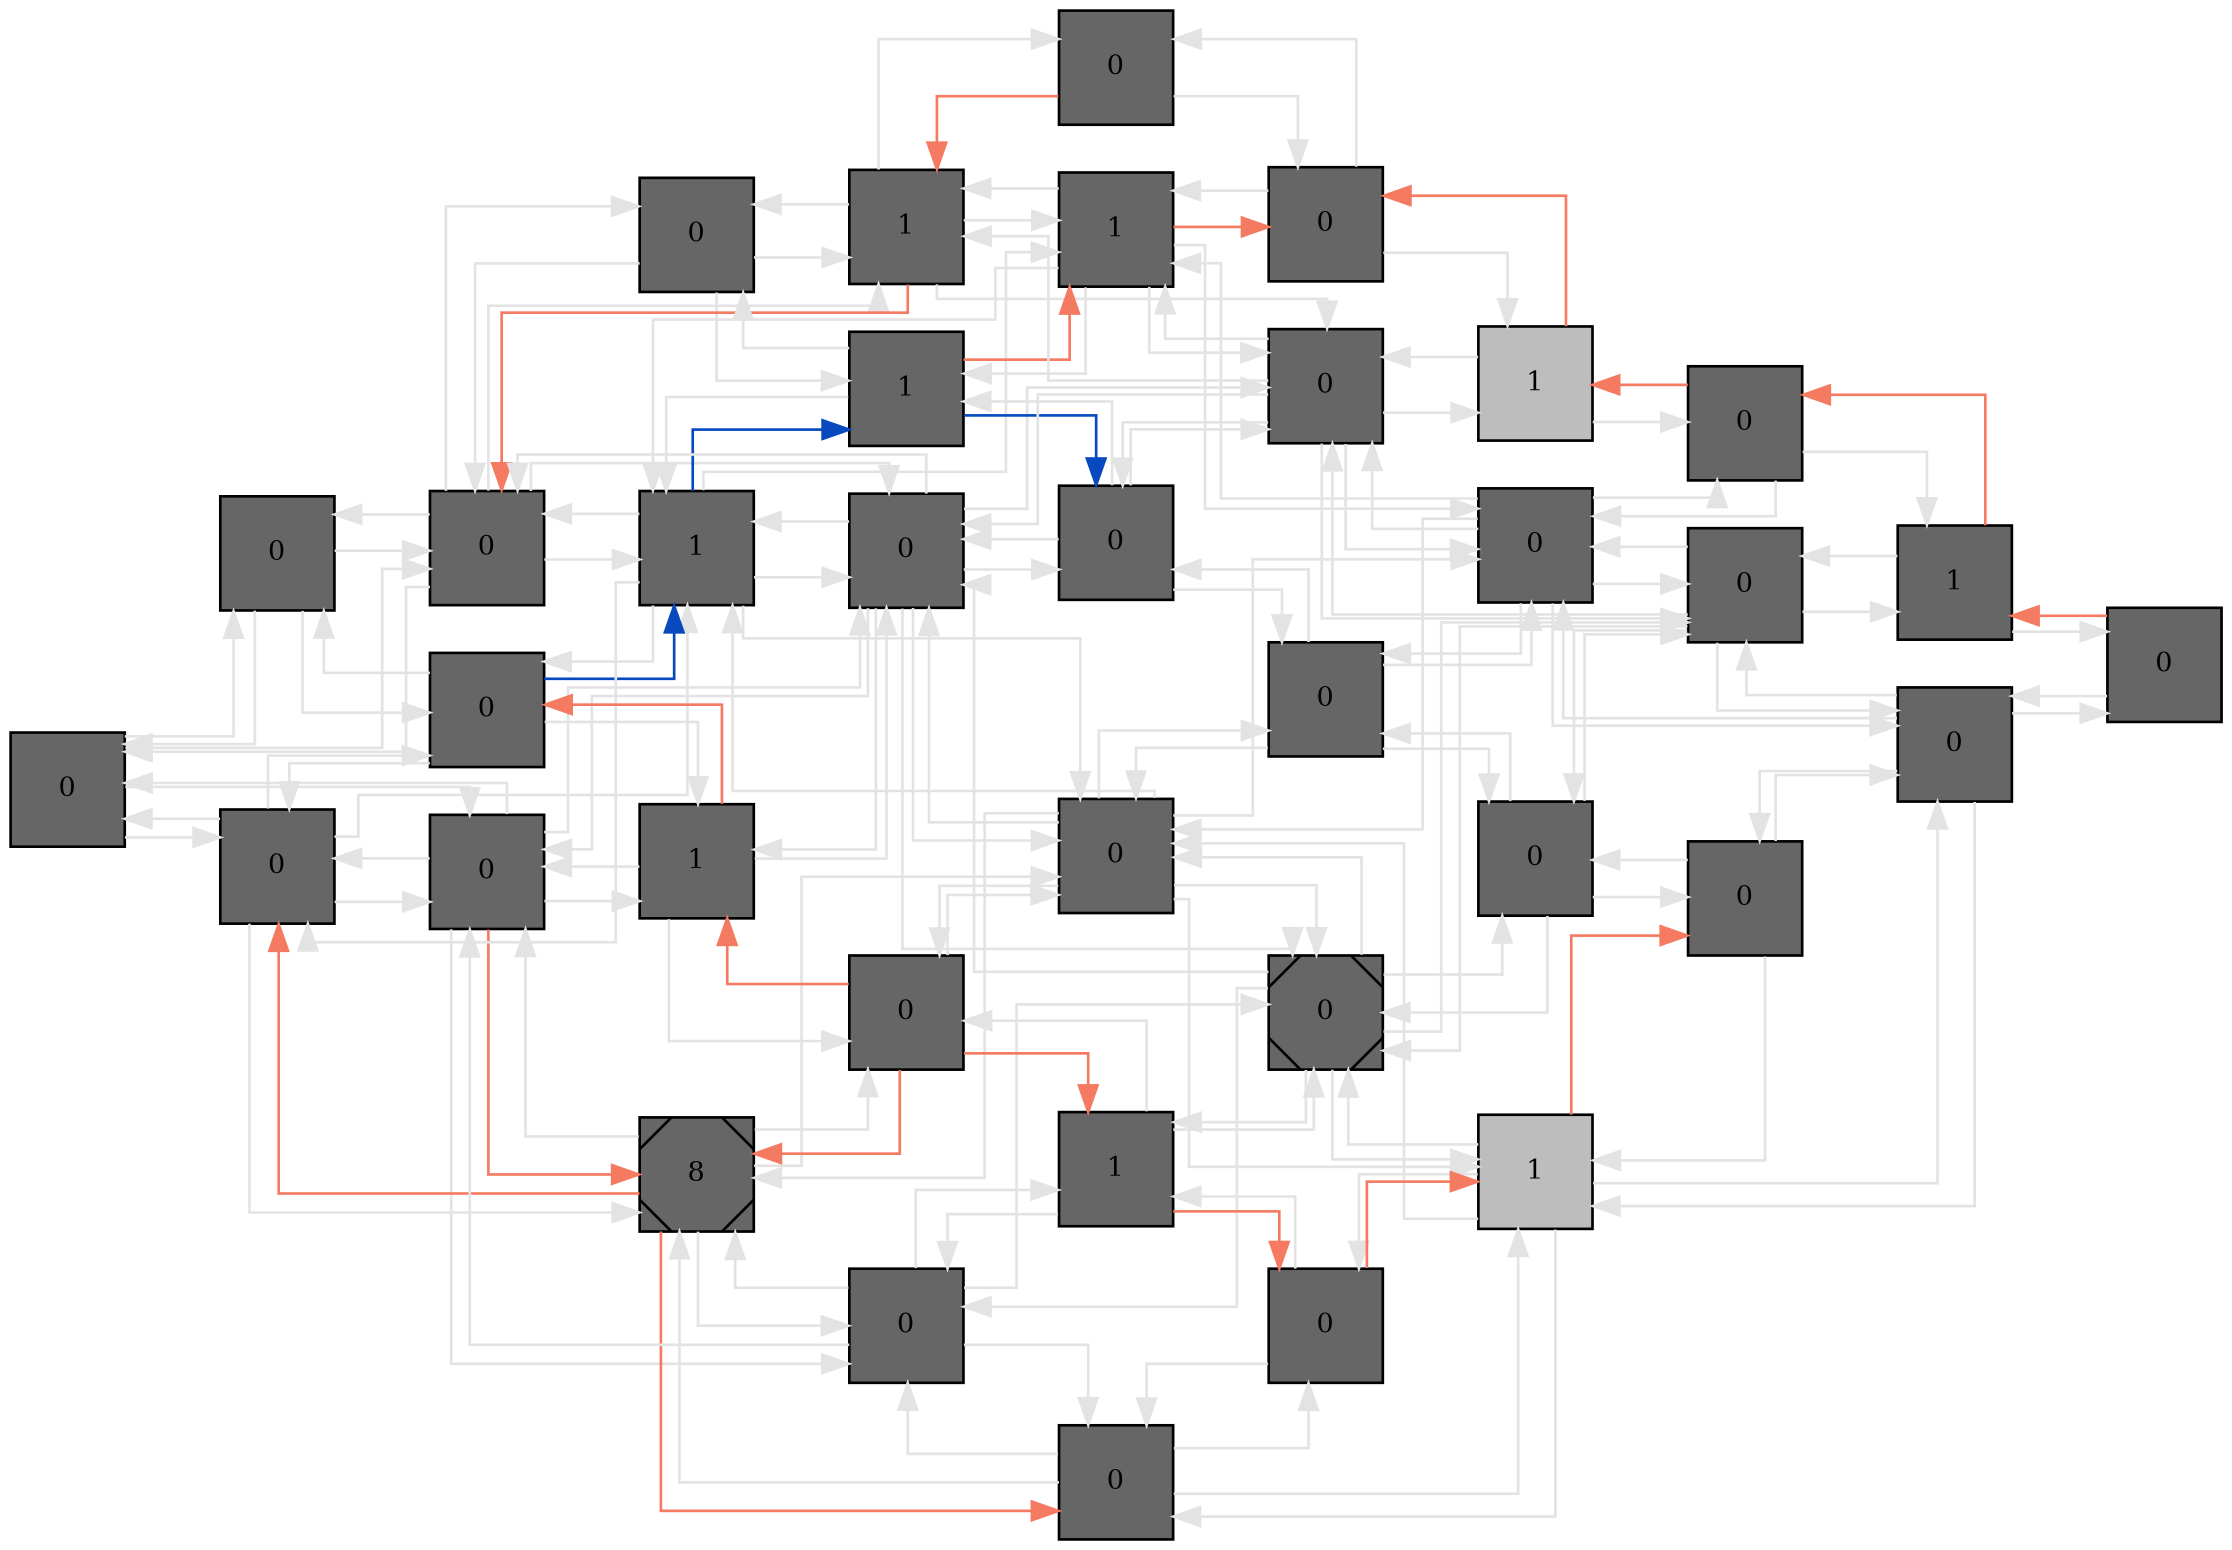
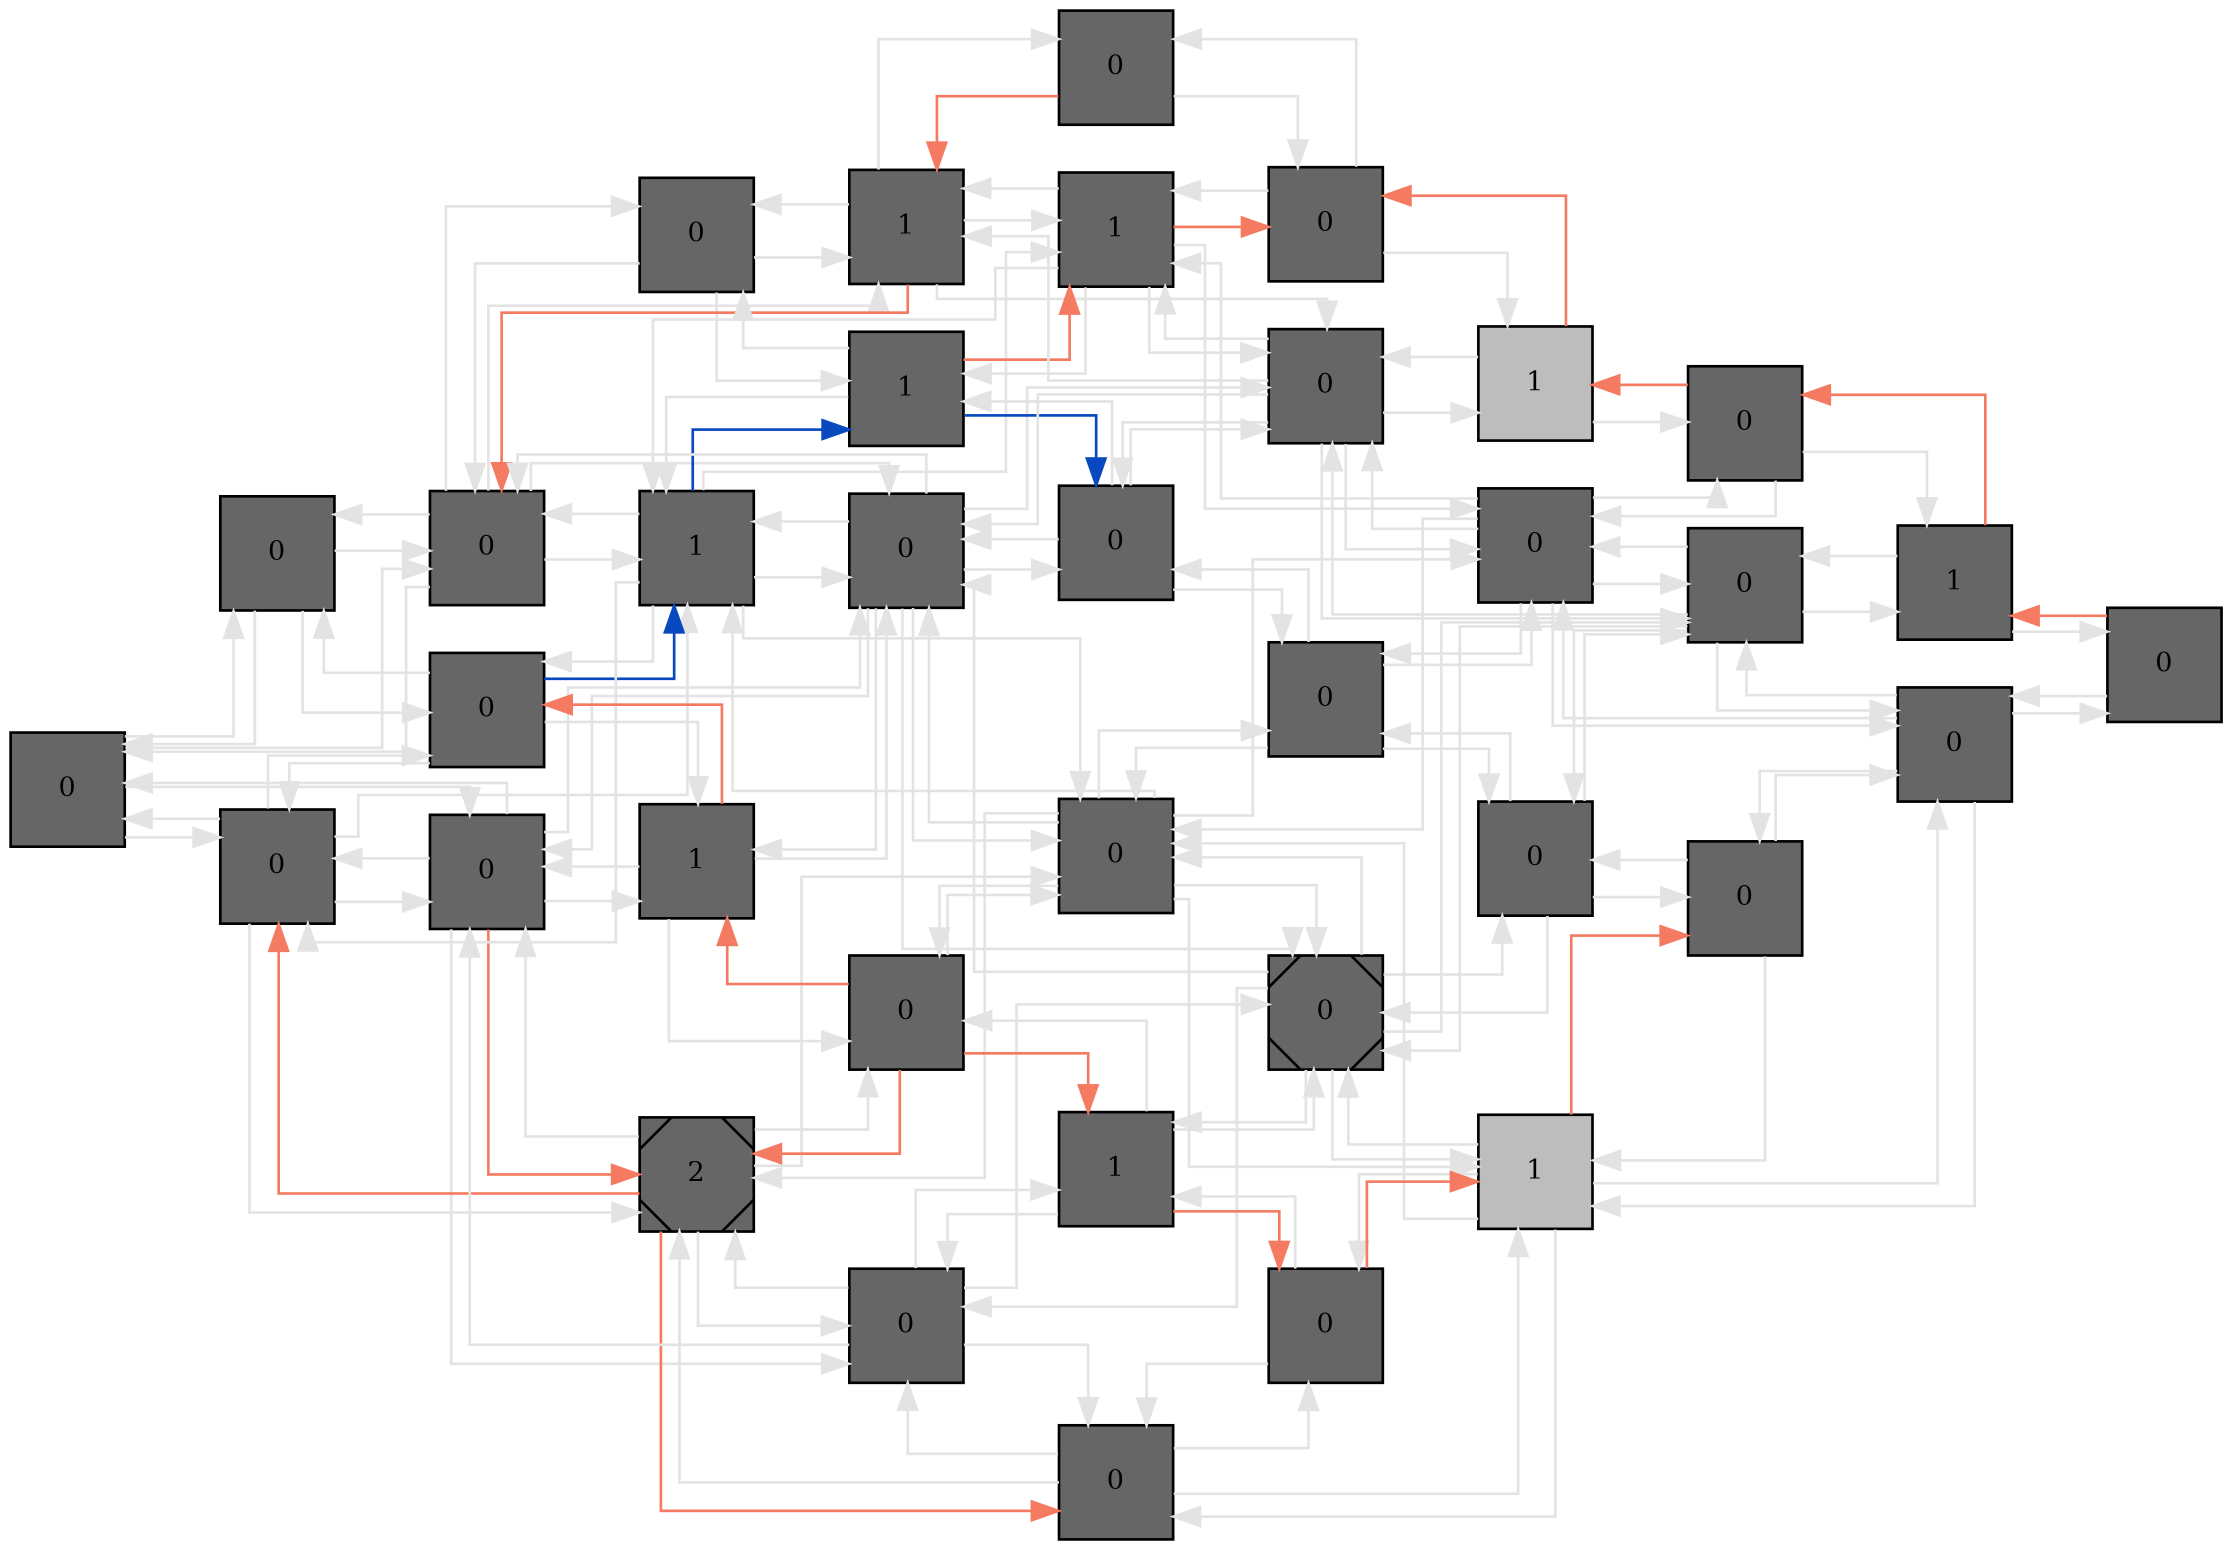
  digraph {
    rank=same
    rankdir=LR
    splines=ortho
    node [fillcolor="#666666" fixedsize=false fontsize=10 shape=square style=filled]
    edge [color=grey89 constraint=false style="penwidth(0.1)" weight=1]
    n1 [label=0 width=0.6]
    n2 [label=0 width=0.6]
    n3 [label=0 width=0.6]
    n4 [label=0 width=0.6]
    n5 [label=0 width=0.6]
    n6 [label=0 width=0.6]
    n7 [label=0 width=0.6]
    n8 [label=1 width=0.6]
    n9 [label=1 width=0.6]
    n10 [label=0 width=0.6]
    n11 [label=1 width=0.6]
    n12 [label=0 width=0.6]
    n13 [label=1 width=0.6]
    n14 [label=0 width=0.6]
    n15 [label=0 width=0.6]
-   n16 [label=8 shape=Msquare width=0.6]
+   n16 [label=2 shape=Msquare width=0.6]
    n17 [label=1 width=0.6]
    n18 [label=0 width=0.6]
    n19 [label=0 width=0.6]
    n20 [label=0 width=0.6]
    n21 [fillcolor="#bdbdbd" label=1 width=0.6]
    n22 [label=0 width=0.6]
    n23 [label=0 width=0.6]
    n24 [label=0 shape=Msquare width=0.6]
    n25 [label=0 width=0.6]
    n26 [label=0 width=0.6]
    n27 [label=0 width=0.6]
    n28 [label=0 width=0.6]
    n29 [label=1 width=0.6]
    n30 [fillcolor="#bdbdbd" label=1 width=0.6]
    n31 [label=0 width=0.6]
    n32 [label=0 width=0.6]
    n33 [label=1 width=0.6]
    n34 [label=0 width=0.6]
    n35 [label=0 width=0.6]
    n36 [label=0 width=0.6]
    n1 -> n2
    n1 -> n2 [constraint=true style=invis color="" weight=""]
    n1 -> n3
    n1 -> n4
    n1 -> n4 [constraint=true style=invis color="" weight=""]
    n1 -> n5
    n2 -> n1
    n2 -> n3
    n2 -> n3 [constraint=true style=invis color="" weight=""]
    n2 -> n6
    n2 -> n6 [constraint=true style=invis color="" weight=""]
    n3 -> n1
    n3 -> n2
    n3 -> n7
    n3 -> n7 [constraint=true style=invis color="" weight=""]
    n3 -> n8
    n3 -> n9
    n3 -> n9 [constraint=true style=invis color="" weight=""]
    n3 -> n10
    n4 -> n1
    n4 -> n5
    n4 -> n5 [constraint=true style=invis color="" weight=""]
    n4 -> n6
    n4 -> n6 [constraint=true style=invis color="" weight=""]
    n4 -> n9
    n4 -> n16
    n5 -> n1
    n5 -> n4
    n5 -> n10
    n5 -> n16 [color="#F57A62"]
    n5 -> n16 [constraint=true style=invis color="" weight=""]
    n5 -> n17
    n5 -> n17 [constraint=true style=invis color="" weight=""]
    n5 -> n22
    n6 -> n2
    n6 -> n4
    n6 -> n9 [color="#0849C0"]
    n6 -> n9 [constraint=true style=invis color="" weight=""]
    n6 -> n17
    n6 -> n17 [constraint=true style=invis color="" weight=""]
    n7 -> n3
    n7 -> n8
    n7 -> n8 [constraint=true style=invis color="" weight=""]
    n7 -> n11
    n7 -> n11 [constraint=true style=invis color="" weight=""]
    n8 -> n3 [color="#F57A62"]
    n8 -> n7
    n8 -> n12
    n8 -> n12 [constraint=true style=invis color="" weight=""]
    n8 -> n13
    n8 -> n13 [constraint=true style=invis color="" weight=""]
    n8 -> n14
    n9 -> n3
    n9 -> n4
    n9 -> n6
    n9 -> n10
    n9 -> n10 [constraint=true style=invis color="" weight=""]
    n9 -> n11 [color="#0849C0"]
    n9 -> n11 [constraint=true style=invis color="" weight=""]
    n9 -> n13
    n9 -> n18
    n10 -> n3
    n10 -> n5
    n10 -> n9
    n10 -> n14
    n10 -> n17
    n10 -> n18
    n10 -> n18 [constraint=true style=invis color="" weight=""]
    n10 -> n19
    n10 -> n19 [constraint=true style=invis color="" weight=""]
    n10 -> n24
    n11 -> n7
    n11 -> n9
    n11 -> n13 [color="#F57A62"]
    n11 -> n13 [constraint=true style=invis color="" weight=""]
    n11 -> n19 [color="#0849C0"]
    n11 -> n19 [constraint=true style=invis color="" weight=""]
    n12 -> n8 [color="#F57A62"]
    n12 -> n15
    n12 -> n15 [constraint=true style=invis color="" weight=""]
    n13 -> n8
    n13 -> n9
    n13 -> n11
    n13 -> n14
    n13 -> n14 [constraint=true style=invis color="" weight=""]
    n13 -> n15 [color="#F57A62"]
    n13 -> n15 [constraint=true style=invis color="" weight=""]
    n13 -> n20
    n14 -> n8
    n14 -> n10
    n14 -> n13
    n14 -> n19
    n14 -> n20
    n14 -> n20 [constraint=true style=invis color="" weight=""]
    n14 -> n21
    n14 -> n21 [constraint=true style=invis color="" weight=""]
    n14 -> n26
    n15 -> n12
    n15 -> n13
    n15 -> n21
    n15 -> n21 [constraint=true style=invis color="" weight=""]
    n16 -> n4 [color="#F57A62"]
    n16 -> n5
    n16 -> n18
    n16 -> n22
    n16 -> n22 [constraint=true style=invis color="" weight=""]
    n16 -> n23
    n16 -> n23 [constraint=true style=invis color="" weight=""]
    n16 -> n28 [color="#F57A62"]
    n17 -> n5
    n17 -> n6 [color="#F57A62"]
    n17 -> n10
    n17 -> n10 [constraint=true style=invis color="" weight=""]
    n17 -> n23
    n17 -> n23 [constraint=true style=invis color="" weight=""]
    n18 -> n9
    n18 -> n10
    n18 -> n16
    n18 -> n20
    n18 -> n23
    n18 -> n24
    n18 -> n24 [constraint=true style=invis color="" weight=""]
    n18 -> n25
    n18 -> n25 [constraint=true style=invis color="" weight=""]
    n18 -> n30
    n19 -> n10
    n19 -> n11
    n19 -> n14
    n19 -> n14 [constraint=true style=invis color="" weight=""]
    n19 -> n25
    n19 -> n25 [constraint=true style=invis color="" weight=""]
    n20 -> n13
    n20 -> n14
    n20 -> n18
    n20 -> n25
    n20 -> n26
    n20 -> n26 [constraint=true style=invis color="" weight=""]
    n20 -> n27
    n20 -> n27 [constraint=true style=invis color="" weight=""]
    n20 -> n32
    n21 -> n14
    n21 -> n15 [color="#F57A62"]
    n21 -> n27
    n21 -> n27 [constraint=true style=invis color="" weight=""]
    n22 -> n5
    n22 -> n16
    n22 -> n24
    n22 -> n28
    n22 -> n28 [constraint=true style=invis color="" weight=""]
    n22 -> n29
    n22 -> n29 [constraint=true style=invis color="" weight=""]
    n23 -> n16 [color="#F57A62"]
    n23 -> n17 [color="#F57A62"]
    n23 -> n18
    n23 -> n18 [constraint=true style=invis color="" weight=""]
    n23 -> n29 [color="#F57A62"]
    n23 -> n29 [constraint=true style=invis color="" weight=""]
    n24 -> n10
    n24 -> n18
    n24 -> n22
    n24 -> n26
    n24 -> n29
    n24 -> n30
    n24 -> n30 [constraint=true style=invis color="" weight=""]
    n24 -> n31
    n24 -> n31 [constraint=true style=invis color="" weight=""]
    n25 -> n18
    n25 -> n19
    n25 -> n20
    n25 -> n20 [constraint=true style=invis color="" weight=""]
    n25 -> n31
    n25 -> n31 [constraint=true style=invis color="" weight=""]
    n26 -> n14
    n26 -> n20
    n26 -> n24
    n26 -> n31
    n26 -> n32
    n26 -> n32 [constraint=true style=invis color="" weight=""]
    n26 -> n33
    n26 -> n33 [constraint=true style=invis color="" weight=""]
    n27 -> n20
    n27 -> n21 [color="#F57A62"]
    n27 -> n33
    n27 -> n33 [constraint=true style=invis color="" weight=""]
    n28 -> n16
    n28 -> n22
    n28 -> n30
    n28 -> n34
    n28 -> n34 [constraint=true style=invis color="" weight=""]
    n29 -> n22
    n29 -> n23
    n29 -> n24
    n29 -> n24 [constraint=true style=invis color="" weight=""]
    n29 -> n34 [color="#F57A62"]
    n29 -> n34 [constraint=true style=invis color="" weight=""]
    n30 -> n18
    n30 -> n24
    n30 -> n28
    n30 -> n32
    n30 -> n34
    n30 -> n35 [color="#F57A62"]
    n30 -> n35 [constraint=true style=invis color="" weight=""]
    n31 -> n24
    n31 -> n25
    n31 -> n26
    n31 -> n26 [constraint=true style=invis color="" weight=""]
    n31 -> n35
    n31 -> n35 [constraint=true style=invis color="" weight=""]
    n32 -> n20
    n32 -> n26
    n32 -> n30
    n32 -> n35
    n32 -> n36
    n32 -> n36 [constraint=true style=invis color="" weight=""]
    n33 -> n26
    n33 -> n27 [color="#F57A62"]
    n33 -> n36
    n33 -> n36 [constraint=true style=invis color="" weight=""]
    n34 -> n28
    n34 -> n29
    n34 -> n30 [color="#F57A62"]
    n34 -> n30 [constraint=true style=invis color="" weight=""]
    n35 -> n30
    n35 -> n31
    n35 -> n32
    n35 -> n32 [constraint=true style=invis color="" weight=""]
    n36 -> n32
    n36 -> n33 [color="#F57A62"]
  }
